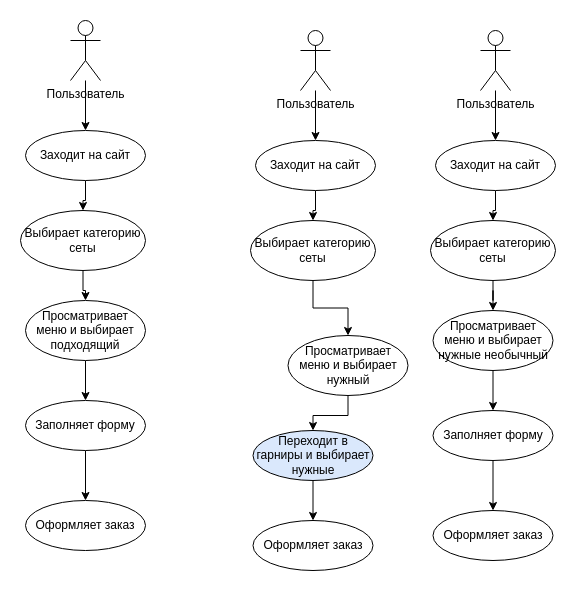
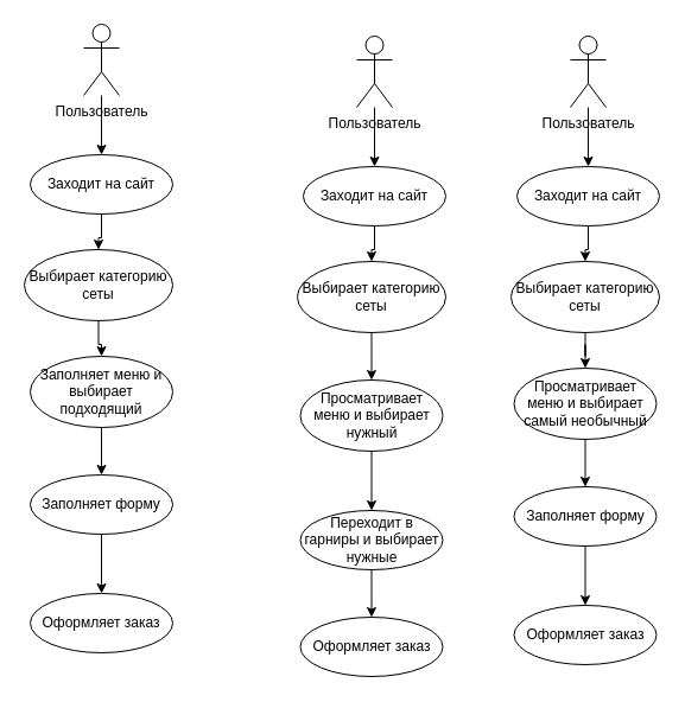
  <mxCell id="0" />
  <mxCell id="1" parent="0" />
  <mxCell id="2" style="edgeStyle=orthogonalEdgeStyle;rounded=0;orthogonalLoop=1;jettySize=auto;html=1;" edge="1" parent="1" source="3" target="5"><mxGeometry relative="1" as="geometry"><mxPoint x="85" y="140" as="targetPoint" /></mxGeometry></mxCell>
  <mxCell id="3" value="Пользователь" style="shape=umlActor;verticalLabelPosition=bottom;verticalAlign=top;html=1;outlineConnect=0;" vertex="1" parent="1"><mxGeometry x="70" y="20" width="30" height="60" as="geometry" /></mxCell>
  <mxCell id="4" style="edgeStyle=orthogonalEdgeStyle;rounded=0;orthogonalLoop=1;jettySize=auto;html=1;" edge="1" parent="1" source="5" target="7"><mxGeometry relative="1" as="geometry"><mxPoint x="85" y="230" as="targetPoint" /></mxGeometry></mxCell>
  <mxCell id="5" value="Заходит на сайт" style="ellipse;whiteSpace=wrap;html=1;" vertex="1" parent="1"><mxGeometry x="25" y="130" width="120" height="50" as="geometry" /></mxCell>
  <mxCell id="6" style="edgeStyle=orthogonalEdgeStyle;rounded=0;orthogonalLoop=1;jettySize=auto;html=1;" edge="1" parent="1" source="7" target="9"><mxGeometry relative="1" as="geometry"><mxPoint x="85" y="320" as="targetPoint" /></mxGeometry></mxCell>
  <mxCell id="7" value="Выбирает категорию сеты" style="ellipse;whiteSpace=wrap;html=1;" vertex="1" parent="1"><mxGeometry x="20" y="210" width="125" height="60" as="geometry" /></mxCell>
  <mxCell id="8" style="edgeStyle=orthogonalEdgeStyle;rounded=0;orthogonalLoop=1;jettySize=auto;html=1;" edge="1" parent="1" source="9" target="11"><mxGeometry relative="1" as="geometry"><mxPoint x="85" y="420" as="targetPoint" /></mxGeometry></mxCell>
- <mxCell id="9" value="Просматривает меню и выбирает подходящий" style="ellipse;whiteSpace=wrap;html=1;" vertex="1" parent="1"><mxGeometry x="25" y="300" width="120" height="60" as="geometry" /></mxCell>
+ <mxCell id="9" value="Заполняет меню и выбирает подходящий" style="ellipse;whiteSpace=wrap;html=1;" vertex="1" parent="1"><mxGeometry x="25" y="300" width="120" height="60" as="geometry" /></mxCell>
  <mxCell id="10" style="edgeStyle=orthogonalEdgeStyle;rounded=0;orthogonalLoop=1;jettySize=auto;html=1;" edge="1" parent="1" source="11" target="12"><mxGeometry relative="1" as="geometry"><mxPoint x="85" y="520" as="targetPoint" /></mxGeometry></mxCell>
  <mxCell id="11" value="Заполняет форму" style="ellipse;whiteSpace=wrap;html=1;" vertex="1" parent="1"><mxGeometry x="25" y="400" width="120" height="50" as="geometry" /></mxCell>
  <mxCell id="12" value="Оформляет заказ" style="ellipse;whiteSpace=wrap;html=1;" vertex="1" parent="1"><mxGeometry x="25" y="500" width="120" height="50" as="geometry" /></mxCell>
  <mxCell id="13" style="edgeStyle=orthogonalEdgeStyle;rounded=0;orthogonalLoop=1;jettySize=auto;html=1;" edge="1" parent="1" source="14" target="16"><mxGeometry relative="1" as="geometry"><mxPoint x="315" y="150" as="targetPoint" /></mxGeometry></mxCell>
  <mxCell id="14" value="Пользователь" style="shape=umlActor;verticalLabelPosition=bottom;verticalAlign=top;html=1;outlineConnect=0;" vertex="1" parent="1"><mxGeometry x="300" y="30" width="30" height="60" as="geometry" /></mxCell>
  <mxCell id="15" style="edgeStyle=orthogonalEdgeStyle;rounded=0;orthogonalLoop=1;jettySize=auto;html=1;" edge="1" parent="1" source="16" target="18"><mxGeometry relative="1" as="geometry"><mxPoint x="315" y="240" as="targetPoint" /></mxGeometry></mxCell>
  <mxCell id="16" value="Заходит на сайт" style="ellipse;whiteSpace=wrap;html=1;" vertex="1" parent="1"><mxGeometry x="255" y="140" width="120" height="50" as="geometry" /></mxCell>
  <mxCell id="17" style="edgeStyle=orthogonalEdgeStyle;rounded=0;orthogonalLoop=1;jettySize=auto;html=1;" edge="1" parent="1" source="18" target="20"><mxGeometry relative="1" as="geometry"><mxPoint x="315" y="330" as="targetPoint" /></mxGeometry></mxCell>
  <mxCell id="18" value="Выбирает категорию сеты" style="ellipse;whiteSpace=wrap;html=1;" vertex="1" parent="1"><mxGeometry x="250" y="220" width="125" height="60" as="geometry" /></mxCell>
  <mxCell id="19" style="edgeStyle=orthogonalEdgeStyle;rounded=0;orthogonalLoop=1;jettySize=auto;html=1;" edge="1" parent="1" source="20" target="22"><mxGeometry relative="1" as="geometry"><mxPoint x="312.5" y="440" as="targetPoint" /></mxGeometry></mxCell>
- <mxCell id="20" value="Просматривает меню и выбирает нужный" style="ellipse;whiteSpace=wrap;html=1;" vertex="1" parent="1"><mxGeometry x="287.5" y="335" width="120" height="60" as="geometry" /></mxCell>
+ <mxCell id="20" value="Просматривает меню и выбирает нужный" style="ellipse;whiteSpace=wrap;html=1;" vertex="1" parent="1"><mxGeometry x="252.5" y="320" width="120" height="60" as="geometry" /></mxCell>
  <mxCell id="21" style="edgeStyle=orthogonalEdgeStyle;rounded=0;orthogonalLoop=1;jettySize=auto;html=1;" edge="1" parent="1" source="22" target="23"><mxGeometry relative="1" as="geometry"><mxPoint x="312.5" y="540" as="targetPoint" /></mxGeometry></mxCell>
- <mxCell id="22" value="Переходит в гарниры и выбирает нужные" style="ellipse;whiteSpace=wrap;html=1;fillColor=#dae8fc;" vertex="1" parent="1"><mxGeometry x="252.5" y="430" width="120" height="50" as="geometry" /></mxCell>
+ <mxCell id="22" value="Переходит в гарниры и выбирает нужные" style="ellipse;whiteSpace=wrap;html=1;" vertex="1" parent="1"><mxGeometry x="252.5" y="430" width="120" height="50" as="geometry" /></mxCell>
  <mxCell id="23" value="Оформляет заказ" style="ellipse;whiteSpace=wrap;html=1;" vertex="1" parent="1"><mxGeometry x="252.5" y="520" width="120" height="50" as="geometry" /></mxCell>
  <mxCell id="24" style="edgeStyle=orthogonalEdgeStyle;rounded=0;orthogonalLoop=1;jettySize=auto;html=1;" edge="1" parent="1" source="25" target="27"><mxGeometry relative="1" as="geometry"><mxPoint x="495" y="150" as="targetPoint" /></mxGeometry></mxCell>
  <mxCell id="25" value="Пользователь" style="shape=umlActor;verticalLabelPosition=bottom;verticalAlign=top;html=1;outlineConnect=0;" vertex="1" parent="1"><mxGeometry x="480" y="30" width="30" height="60" as="geometry" /></mxCell>
  <mxCell id="26" style="edgeStyle=orthogonalEdgeStyle;rounded=0;orthogonalLoop=1;jettySize=auto;html=1;" edge="1" parent="1" source="27" target="29"><mxGeometry relative="1" as="geometry"><mxPoint x="495" y="240" as="targetPoint" /></mxGeometry></mxCell>
  <mxCell id="27" value="Заходит на сайт" style="ellipse;whiteSpace=wrap;html=1;" vertex="1" parent="1"><mxGeometry x="435" y="140" width="120" height="50" as="geometry" /></mxCell>
  <mxCell id="28" style="edgeStyle=orthogonalEdgeStyle;rounded=0;orthogonalLoop=1;jettySize=auto;html=1;" edge="1" parent="1" source="29" target="31"><mxGeometry relative="1" as="geometry"><mxPoint x="495" y="330" as="targetPoint" /></mxGeometry></mxCell>
  <mxCell id="29" value="Выбирает категорию сеты" style="ellipse;whiteSpace=wrap;html=1;" vertex="1" parent="1"><mxGeometry x="430" y="220" width="125" height="60" as="geometry" /></mxCell>
  <mxCell id="30" style="edgeStyle=orthogonalEdgeStyle;rounded=0;orthogonalLoop=1;jettySize=auto;html=1;" edge="1" parent="1" source="31" target="33"><mxGeometry relative="1" as="geometry"><mxPoint x="492.5" y="430" as="targetPoint" /></mxGeometry></mxCell>
- <mxCell id="31" value="Просматривает меню и выбирает нужные необычный" style="ellipse;whiteSpace=wrap;html=1;" vertex="1" parent="1"><mxGeometry x="432.5" y="310" width="120" height="60" as="geometry" /></mxCell>
+ <mxCell id="31" value="Просматривает меню и выбирает самый необычный" style="ellipse;whiteSpace=wrap;html=1;" vertex="1" parent="1"><mxGeometry x="432.5" y="310" width="120" height="60" as="geometry" /></mxCell>
  <mxCell id="32" style="edgeStyle=orthogonalEdgeStyle;rounded=0;orthogonalLoop=1;jettySize=auto;html=1;" edge="1" parent="1" source="33" target="34"><mxGeometry relative="1" as="geometry"><mxPoint x="492.5" y="530" as="targetPoint" /></mxGeometry></mxCell>
  <mxCell id="33" value="Заполняет форму" style="ellipse;whiteSpace=wrap;html=1;" vertex="1" parent="1"><mxGeometry x="432.5" y="410" width="120" height="50" as="geometry" /></mxCell>
  <mxCell id="34" value="Оформляет заказ" style="ellipse;whiteSpace=wrap;html=1;" vertex="1" parent="1"><mxGeometry x="432.5" y="510" width="120" height="50" as="geometry" /></mxCell>
